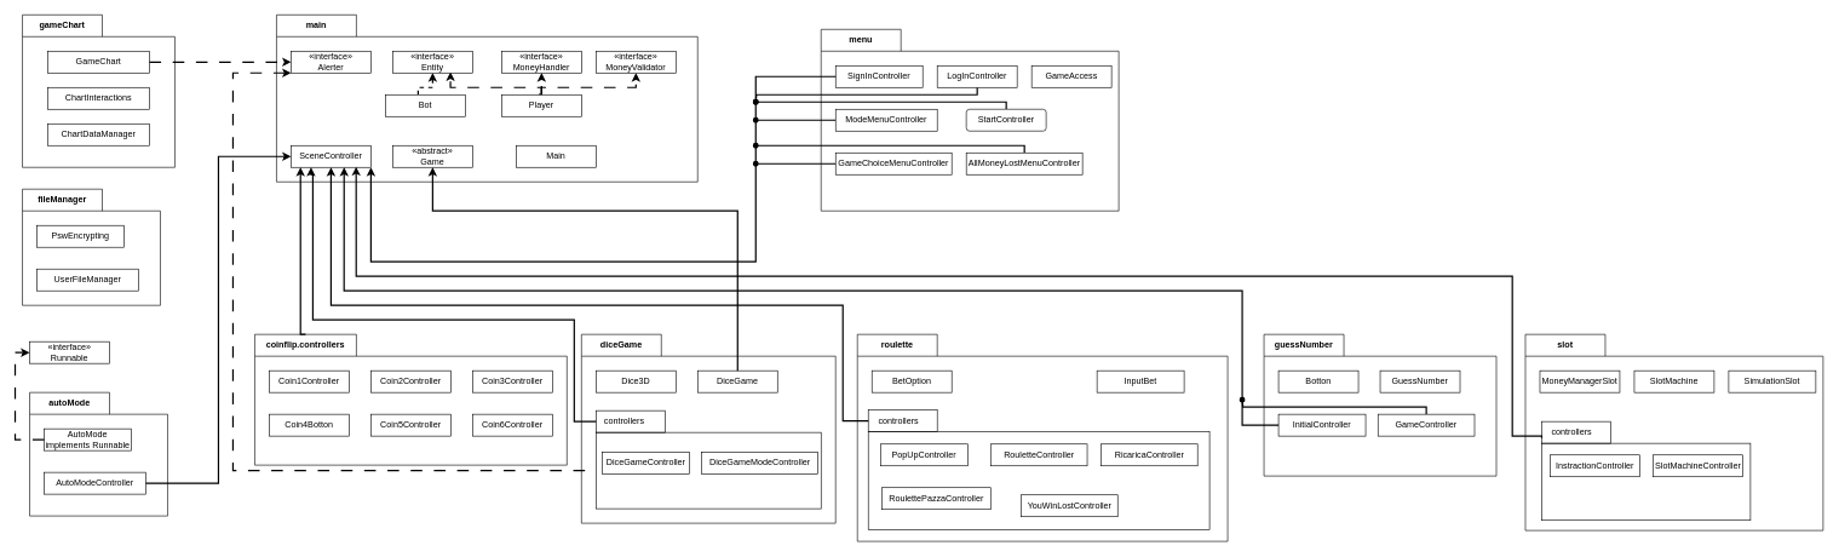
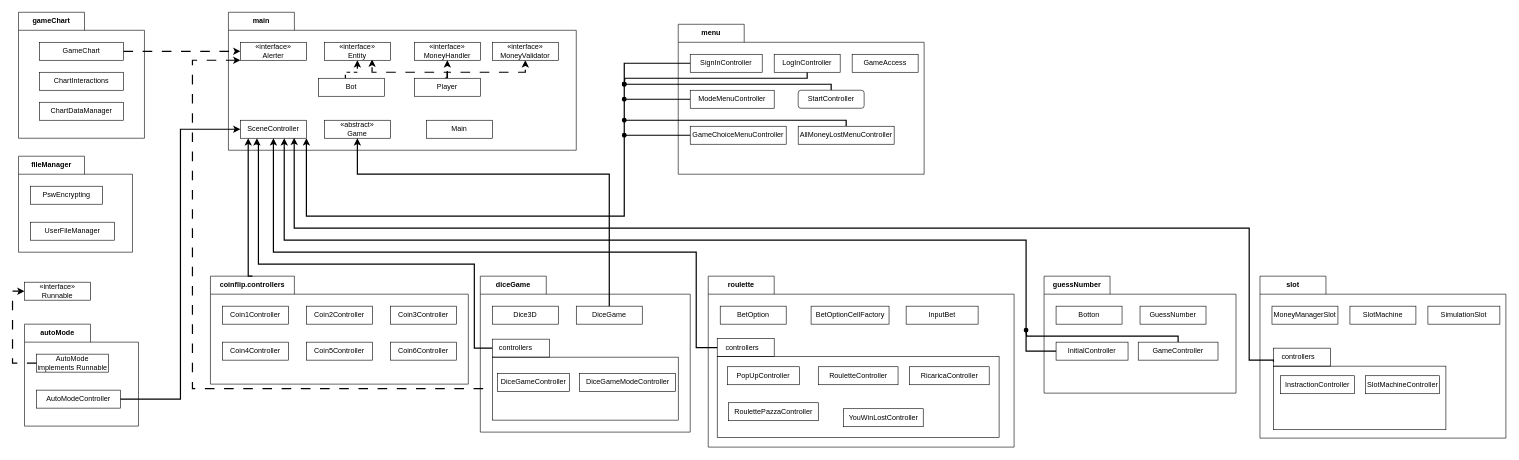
  <mxCell id="0" />
  <mxCell id="1" parent="0" />
  <mxCell id="2" value="main" style="shape=folder;fontStyle=1;tabWidth=110;tabHeight=30;tabPosition=left;html=1;boundedLbl=1;labelInHeader=1;container=1;collapsible=0;recursiveResize=0;whiteSpace=wrap;" parent="1" vertex="1"><mxGeometry x="380" y="20" width="580" height="230" as="geometry" /></mxCell>
  <mxCell id="3" value="&lt;div&gt;«interface»&lt;br&gt;&lt;/div&gt;Alerter" style="html=1;whiteSpace=wrap;" parent="2" vertex="1"><mxGeometry width="110" height="30" relative="1" as="geometry"><mxPoint x="20" y="50" as="offset" /></mxGeometry></mxCell>
  <mxCell id="4" value="&lt;div&gt;«interface»&lt;br&gt;&lt;/div&gt;MoneyHandler" style="html=1;whiteSpace=wrap;" parent="2" vertex="1"><mxGeometry x="310" y="50" width="110" height="30" as="geometry" /></mxCell>
  <mxCell id="5" style="edgeStyle=orthogonalEdgeStyle;rounded=0;orthogonalLoop=1;jettySize=auto;html=1;dashed=1;strokeWidth=2;" parent="2" source="6" target="15" edge="1"><mxGeometry relative="1" as="geometry"><Array as="points"><mxPoint x="195" y="100" /><mxPoint x="215" y="100" /></Array></mxGeometry></mxCell>
  <mxCell id="6" value="Bot" style="html=1;whiteSpace=wrap;" parent="2" vertex="1"><mxGeometry x="150" y="110" width="110" height="30" as="geometry" /></mxCell>
  <mxCell id="7" value="Main" style="html=1;whiteSpace=wrap;" parent="2" vertex="1"><mxGeometry x="330" y="180" width="110" height="30" as="geometry" /></mxCell>
  <mxCell id="8" value="SceneController" style="html=1;whiteSpace=wrap;" parent="2" vertex="1"><mxGeometry x="20" y="180" width="110" height="30" as="geometry" /></mxCell>
  <mxCell id="9" style="edgeStyle=orthogonalEdgeStyle;rounded=0;orthogonalLoop=1;jettySize=auto;html=1;exitX=0.464;exitY=-0.006;exitDx=0;exitDy=0;exitPerimeter=0;dashed=1;dashPattern=8 8;strokeWidth=2;" parent="2" source="12" target="4" edge="1"><mxGeometry relative="1" as="geometry"><Array as="points"><mxPoint x="365" y="110" /></Array></mxGeometry></mxCell>
  <mxCell id="10" style="edgeStyle=orthogonalEdgeStyle;rounded=0;orthogonalLoop=1;jettySize=auto;html=1;dashed=1;dashPattern=8 8;strokeWidth=2;" parent="2" source="12" target="13" edge="1"><mxGeometry relative="1" as="geometry"><Array as="points"><mxPoint x="365" y="100" /><mxPoint x="495" y="100" /></Array></mxGeometry></mxCell>
  <mxCell id="11" style="edgeStyle=orthogonalEdgeStyle;rounded=0;orthogonalLoop=1;jettySize=auto;html=1;entryX=0.723;entryY=0.954;entryDx=0;entryDy=0;entryPerimeter=0;dashed=1;dashPattern=8 8;strokeWidth=2;" parent="2" source="12" target="15" edge="1"><mxGeometry relative="1" as="geometry"><mxPoint x="240" y="90" as="targetPoint" /><Array as="points"><mxPoint x="365" y="100" /><mxPoint x="240" y="100" /></Array></mxGeometry></mxCell>
  <mxCell id="12" value="Player" style="html=1;whiteSpace=wrap;" parent="2" vertex="1"><mxGeometry x="310" y="110" width="110" height="30" as="geometry" /></mxCell>
  <mxCell id="13" value="&lt;div&gt;«interface»&lt;br&gt;&lt;/div&gt;MoneyValidator" style="html=1;whiteSpace=wrap;" parent="2" vertex="1"><mxGeometry x="440" y="50" width="110" height="30" as="geometry" /></mxCell>
  <mxCell id="14" value="&lt;div&gt;&lt;div&gt;«abstract»&lt;br&gt;&lt;/div&gt;&lt;/div&gt;Game" style="html=1;whiteSpace=wrap;" parent="2" vertex="1"><mxGeometry x="160" y="180" width="110" height="30" as="geometry" /></mxCell>
  <mxCell id="15" value="&lt;div&gt;«interface»&lt;br&gt;&lt;/div&gt;Entity" style="html=1;whiteSpace=wrap;" parent="2" vertex="1"><mxGeometry x="160" y="50" width="110" height="30" as="geometry" /></mxCell>
  <mxCell id="16" value="coinflip.controllers" style="shape=folder;fontStyle=1;tabWidth=140;tabHeight=30;tabPosition=left;html=1;boundedLbl=1;labelInHeader=1;container=1;collapsible=0;recursiveResize=0;whiteSpace=wrap;" parent="1" vertex="1"><mxGeometry x="350" y="460" width="430" height="180" as="geometry" /></mxCell>
  <mxCell id="17" value="Coin1Controller" style="html=1;whiteSpace=wrap;" parent="16" vertex="1"><mxGeometry width="110" height="30" relative="1" as="geometry"><mxPoint x="20" y="50" as="offset" /></mxGeometry></mxCell>
  <mxCell id="18" value="Coin2Controller" style="html=1;whiteSpace=wrap;" parent="16" vertex="1"><mxGeometry x="160" y="50" width="110" height="30" as="geometry" /></mxCell>
  <mxCell id="19" value="Coin3Controller" style="html=1;whiteSpace=wrap;" parent="16" vertex="1"><mxGeometry x="300" y="50" width="110" height="30" as="geometry" /></mxCell>
  <mxCell id="20" value="Coin6Controller" style="html=1;whiteSpace=wrap;" parent="16" vertex="1"><mxGeometry x="300" y="110" width="110" height="30" as="geometry" /></mxCell>
  <mxCell id="21" value="Coin5Controller" style="html=1;whiteSpace=wrap;" parent="16" vertex="1"><mxGeometry x="160" y="110" width="110" height="30" as="geometry" /></mxCell>
- <mxCell id="22" value="Coin4Botton" style="html=1;whiteSpace=wrap;" parent="16" vertex="1"><mxGeometry x="20" y="110" width="110" height="30" as="geometry" /></mxCell>
+ <mxCell id="22" value="Coin4Controller" style="html=1;whiteSpace=wrap;" parent="16" vertex="1"><mxGeometry x="20" y="110" width="110" height="30" as="geometry" /></mxCell>
  <mxCell id="23" value="diceGame" style="shape=folder;fontStyle=1;tabWidth=110;tabHeight=30;tabPosition=left;html=1;boundedLbl=1;labelInHeader=1;container=1;collapsible=0;recursiveResize=0;whiteSpace=wrap;" parent="1" vertex="1"><mxGeometry y="460" width="350" height="260" as="geometry" x="800" /></mxCell>
  <mxCell id="24" value="Dice3D" style="html=1;whiteSpace=wrap;" parent="23" vertex="1"><mxGeometry width="110" height="30" relative="1" as="geometry"><mxPoint x="20" y="50" as="offset" /></mxGeometry></mxCell>
  <mxCell id="25" value="DiceGame" style="html=1;whiteSpace=wrap;" parent="23" vertex="1"><mxGeometry x="160" y="50" width="110" height="30" as="geometry" /></mxCell>
  <mxCell id="26" value="DiceGameModeController" style="html=1;whiteSpace=wrap;" parent="23" vertex="1"><mxGeometry x="165.5" y="162" width="160" height="30" as="geometry" /></mxCell>
  <mxCell id="27" value="DiceGameController" style="html=1;whiteSpace=wrap;" parent="23" vertex="1"><mxGeometry x="28.5" y="162" width="120" height="30" as="geometry" /></mxCell>
  <mxCell id="28" value="classi estendono SceneController" style="text;html=1;align=center;verticalAlign=middle;whiteSpace=wrap;rounded=0;" parent="23" vertex="1"><mxGeometry x="25" y="210" width="300" height="30" as="geometry" /></mxCell>
  <mxCell id="29" value="" style="rounded=0;whiteSpace=wrap;html=1;fillColor=none;" parent="23" vertex="1"><mxGeometry x="20" y="105" width="95" height="30" as="geometry" /></mxCell>
  <mxCell id="30" value="controllers" style="text;html=1;align=center;verticalAlign=middle;whiteSpace=wrap;rounded=0;" parent="23" vertex="1"><mxGeometry x="28.5" y="105" width="60" height="30" as="geometry" /></mxCell>
  <mxCell id="31" value="" style="rounded=0;whiteSpace=wrap;html=1;fillColor=none;" parent="23" vertex="1"><mxGeometry x="20" y="135" width="310" height="105" as="geometry" /></mxCell>
  <mxCell id="32" value="" style="rounded=0;whiteSpace=wrap;html=1;strokeWidth=0;strokeColor=none;" parent="23" vertex="1"><mxGeometry x="50" y="200" width="250" height="30" as="geometry" /></mxCell>
  <mxCell id="33" value="menu" style="shape=folder;fontStyle=1;tabWidth=110;tabHeight=30;tabPosition=left;html=1;boundedLbl=1;labelInHeader=1;container=1;collapsible=0;recursiveResize=0;whiteSpace=wrap;" parent="1" vertex="1"><mxGeometry x="1130" y="40" width="410" height="250" as="geometry" /></mxCell>
  <mxCell id="34" value="GameAccess" style="html=1;whiteSpace=wrap;" parent="33" vertex="1"><mxGeometry width="110" height="30" relative="1" as="geometry"><mxPoint x="290" y="50" as="offset" /></mxGeometry></mxCell>
  <mxCell id="35" style="edgeStyle=orthogonalEdgeStyle;rounded=0;orthogonalLoop=1;jettySize=auto;html=1;endArrow=oval;endFill=1;strokeWidth=2;" parent="33" source="36" edge="1"><mxGeometry relative="1" as="geometry"><mxPoint x="-90" y="100" as="targetPoint" /><Array as="points"><mxPoint x="215" y="90" /><mxPoint x="-89" y="90" /></Array></mxGeometry></mxCell>
  <mxCell id="36" value="LogInController" style="html=1;whiteSpace=wrap;" parent="33" vertex="1"><mxGeometry x="160" y="50" width="110" height="30" as="geometry" /></mxCell>
  <mxCell id="37" style="edgeStyle=orthogonalEdgeStyle;rounded=0;orthogonalLoop=1;jettySize=auto;html=1;endArrow=oval;endFill=1;strokeWidth=2;" parent="33" source="38" edge="1"><mxGeometry relative="1" as="geometry"><mxPoint x="-90" y="185" as="targetPoint" /></mxGeometry></mxCell>
  <mxCell id="38" value="GameChoiceMenuController" style="html=1;whiteSpace=wrap;" parent="33" vertex="1"><mxGeometry x="20" y="170" width="160" height="30" as="geometry" /></mxCell>
  <mxCell id="39" value="SignInController" style="html=1;whiteSpace=wrap;" parent="33" vertex="1"><mxGeometry x="20" y="50" width="120" height="30" as="geometry" /></mxCell>
  <mxCell id="40" style="edgeStyle=orthogonalEdgeStyle;rounded=0;orthogonalLoop=1;jettySize=auto;html=1;endArrow=oval;endFill=1;strokeWidth=2;" parent="33" source="41" edge="1"><mxGeometry relative="1" as="geometry"><mxPoint x="-90" y="100" as="targetPoint" /><Array as="points"><mxPoint x="255" y="100" /><mxPoint x="-89" y="100" /></Array></mxGeometry></mxCell>
  <mxCell id="41" value="StartController" style="html=1;whiteSpace=wrap;rounded=1;" parent="33" vertex="1"><mxGeometry x="200" y="110" width="110" height="30" as="geometry" /></mxCell>
  <mxCell id="42" style="edgeStyle=orthogonalEdgeStyle;rounded=0;orthogonalLoop=1;jettySize=auto;html=1;endArrow=oval;endFill=1;strokeWidth=2;" parent="33" source="43" edge="1"><mxGeometry relative="1" as="geometry"><mxPoint x="-90" y="125" as="targetPoint" /></mxGeometry></mxCell>
  <mxCell id="43" value="ModeMenuController" style="html=1;whiteSpace=wrap;" parent="33" vertex="1"><mxGeometry x="20" y="110" width="140" height="30" as="geometry" /></mxCell>
  <mxCell id="44" style="edgeStyle=orthogonalEdgeStyle;rounded=0;orthogonalLoop=1;jettySize=auto;html=1;endArrow=oval;endFill=1;strokeWidth=2;" parent="33" source="45" edge="1"><mxGeometry relative="1" as="geometry"><mxPoint x="-90" y="160" as="targetPoint" /><Array as="points"><mxPoint x="280" y="160" /><mxPoint x="-89" y="160" /></Array></mxGeometry></mxCell>
  <mxCell id="45" value="AllMoneyLostMenu&lt;span style=&quot;background-color: transparent; color: light-dark(rgb(0, 0, 0), rgb(255, 255, 255));&quot;&gt;Controller&lt;/span&gt;" style="html=1;whiteSpace=wrap;" parent="33" vertex="1"><mxGeometry x="200" y="170" width="160" height="30" as="geometry" /></mxCell>
  <mxCell id="46" value="fileManager" style="shape=folder;fontStyle=1;tabWidth=110;tabHeight=30;tabPosition=left;html=1;boundedLbl=1;labelInHeader=1;container=1;collapsible=0;recursiveResize=0;whiteSpace=wrap;" parent="1" vertex="1"><mxGeometry x="30" y="260" width="190" height="160" as="geometry" /></mxCell>
  <mxCell id="47" value="PswEncrypting" style="html=1;whiteSpace=wrap;" parent="46" vertex="1"><mxGeometry x="20" y="50" width="120" height="30" as="geometry" /></mxCell>
  <mxCell id="48" value="UserFileManager" style="html=1;whiteSpace=wrap;" parent="46" vertex="1"><mxGeometry x="20" y="110" width="140" height="30" as="geometry" /></mxCell>
  <mxCell id="49" value="gameChart" style="shape=folder;fontStyle=1;tabWidth=110;tabHeight=30;tabPosition=left;html=1;boundedLbl=1;labelInHeader=1;container=1;collapsible=0;recursiveResize=0;whiteSpace=wrap;" parent="1" vertex="1"><mxGeometry x="30" y="20" width="210" height="210" as="geometry" /></mxCell>
  <mxCell id="50" value="ChartInteractions" style="html=1;whiteSpace=wrap;" parent="49" vertex="1"><mxGeometry x="35" y="100" width="140" height="30" as="geometry" /></mxCell>
  <mxCell id="51" value="GameChart" style="html=1;whiteSpace=wrap;" parent="49" vertex="1"><mxGeometry x="35" y="50" width="140" height="30" as="geometry" /></mxCell>
  <mxCell id="52" value="ChartDataManager" style="html=1;whiteSpace=wrap;" parent="49" vertex="1"><mxGeometry x="35" y="150" width="140" height="30" as="geometry" /></mxCell>
  <mxCell id="53" value="guessNumber" style="shape=folder;fontStyle=1;tabWidth=110;tabHeight=30;tabPosition=left;html=1;boundedLbl=1;labelInHeader=1;container=1;collapsible=0;recursiveResize=0;whiteSpace=wrap;" parent="1" vertex="1"><mxGeometry x="1740" y="460" width="320" height="195" as="geometry" /></mxCell>
  <mxCell id="54" value="Botton" style="html=1;whiteSpace=wrap;" parent="53" vertex="1"><mxGeometry width="110" height="30" relative="1" as="geometry"><mxPoint x="20" y="50" as="offset" /></mxGeometry></mxCell>
  <mxCell id="55" value="GuessNumber" style="html=1;whiteSpace=wrap;" parent="53" vertex="1"><mxGeometry x="160" y="50" width="110" height="30" as="geometry" /></mxCell>
  <mxCell id="56" style="edgeStyle=orthogonalEdgeStyle;rounded=0;orthogonalLoop=1;jettySize=auto;html=1;endArrow=oval;endFill=1;strokeWidth=2;" parent="53" source="57" edge="1"><mxGeometry relative="1" as="geometry"><mxPoint x="-30" y="90" as="targetPoint" /><Array as="points"><mxPoint x="224" y="100" /><mxPoint x="-29" y="100" /></Array></mxGeometry></mxCell>
  <mxCell id="57" value="GameController" style="html=1;whiteSpace=wrap;" parent="53" vertex="1"><mxGeometry x="157" y="110" width="133" height="30" as="geometry" /></mxCell>
  <mxCell id="58" value="InitialController" style="html=1;whiteSpace=wrap;" parent="53" vertex="1"><mxGeometry x="20" y="110" width="120" height="30" as="geometry" /></mxCell>
  <mxCell id="59" value="slot" style="shape=folder;fontStyle=1;tabWidth=110;tabHeight=30;tabPosition=left;html=1;boundedLbl=1;labelInHeader=1;container=1;collapsible=0;recursiveResize=0;whiteSpace=wrap;" parent="1" vertex="1"><mxGeometry x="2100" y="460" width="410" height="270" as="geometry" /></mxCell>
  <mxCell id="60" value="MoneyManagerSlot" style="html=1;whiteSpace=wrap;" parent="59" vertex="1"><mxGeometry width="110" height="30" relative="1" as="geometry"><mxPoint x="20" y="50" as="offset" /></mxGeometry></mxCell>
  <mxCell id="61" value="SimulationSlot" style="html=1;whiteSpace=wrap;" parent="59" vertex="1"><mxGeometry x="280" y="50" width="120" height="30" as="geometry" /></mxCell>
  <mxCell id="62" value="" style="rounded=0;whiteSpace=wrap;html=1;fillColor=none;" parent="59" vertex="1"><mxGeometry x="22.5" y="150" width="287.5" height="106" as="geometry" /></mxCell>
  <mxCell id="63" value="" style="rounded=0;whiteSpace=wrap;html=1;fillColor=none;" parent="59" vertex="1"><mxGeometry x="22.5" y="120" width="95" height="30" as="geometry" /></mxCell>
  <mxCell id="64" value="controllers" style="text;html=1;align=center;verticalAlign=middle;whiteSpace=wrap;rounded=0;" parent="59" vertex="1"><mxGeometry x="34" y="120" width="60" height="30" as="geometry" /></mxCell>
  <mxCell id="65" value="InstractionController" style="html=1;whiteSpace=wrap;" parent="59" vertex="1"><mxGeometry x="34" y="166" width="123.5" height="30" as="geometry" /></mxCell>
  <mxCell id="66" value="SlotMachineController" style="html=1;whiteSpace=wrap;" parent="59" vertex="1"><mxGeometry x="175.75" y="166" width="123.5" height="30" as="geometry" /></mxCell>
  <mxCell id="67" value="SlotMachine" style="html=1;whiteSpace=wrap;" parent="59" vertex="1"><mxGeometry x="150" y="50" width="110" height="30" as="geometry" /></mxCell>
  <mxCell id="68" value="autoMode" style="shape=folder;fontStyle=1;tabWidth=110;tabHeight=30;tabPosition=left;html=1;boundedLbl=1;labelInHeader=1;container=1;collapsible=0;recursiveResize=0;whiteSpace=wrap;" parent="1" vertex="1"><mxGeometry x="40" y="540" width="190" height="170" as="geometry" /></mxCell>
  <mxCell id="69" value="AutoMode implements Runnable" style="html=1;whiteSpace=wrap;" parent="68" vertex="1"><mxGeometry x="20" y="50" width="120" height="30" as="geometry" /></mxCell>
  <mxCell id="70" value="AutoModeController" style="html=1;whiteSpace=wrap;" parent="68" vertex="1"><mxGeometry x="20" y="110" width="140" height="30" as="geometry" /></mxCell>
  <mxCell id="71" style="edgeStyle=orthogonalEdgeStyle;rounded=0;orthogonalLoop=1;jettySize=auto;html=1;entryX=0;entryY=0.5;entryDx=0;entryDy=0;dashed=1;dashPattern=8 8;strokeWidth=2;" parent="1" source="51" target="3" edge="1"><mxGeometry relative="1" as="geometry" /></mxCell>
  <mxCell id="72" style="edgeStyle=orthogonalEdgeStyle;rounded=0;orthogonalLoop=1;jettySize=auto;html=1;entryX=0;entryY=0.5;entryDx=0;entryDy=0;exitX=1;exitY=0.5;exitDx=0;exitDy=0;strokeWidth=2;" parent="1" source="70" target="8" edge="1"><mxGeometry relative="1" as="geometry"><Array as="points"><mxPoint x="300" y="665" /><mxPoint x="300" y="215" /></Array></mxGeometry></mxCell>
  <mxCell id="73" style="edgeStyle=orthogonalEdgeStyle;rounded=0;orthogonalLoop=1;jettySize=auto;html=1;entryX=0.118;entryY=1;entryDx=0;entryDy=0;entryPerimeter=0;exitX=0;exitY=0;exitDx=70;exitDy=0;exitPerimeter=0;strokeWidth=2;" parent="1" source="16" target="8" edge="1"><mxGeometry relative="1" as="geometry"><Array as="points"><mxPoint x="413" y="460" /></Array></mxGeometry></mxCell>
  <mxCell id="74" value="roulette" style="shape=folder;fontStyle=1;tabWidth=110;tabHeight=30;tabPosition=left;html=1;boundedLbl=1;labelInHeader=1;container=1;collapsible=0;recursiveResize=0;whiteSpace=wrap;" parent="1" vertex="1"><mxGeometry x="1180" y="460" width="510" height="285" as="geometry" /></mxCell>
  <mxCell id="75" value="BetOption" style="html=1;whiteSpace=wrap;" parent="74" vertex="1"><mxGeometry width="110" height="30" relative="1" as="geometry"><mxPoint x="20" y="50" as="offset" /></mxGeometry></mxCell>
+ <mxCell id="76" value="BetOptionCellFactory" style="html=1;whiteSpace=wrap;" parent="74" vertex="1"><mxGeometry x="171.5" y="50" width="130" height="30" as="geometry" /></mxCell>
  <mxCell id="77" value="PopUpController" style="html=1;whiteSpace=wrap;" parent="74" vertex="1"><mxGeometry x="32" y="151" width="120" height="30" as="geometry" /></mxCell>
  <mxCell id="78" value="InputBet" style="html=1;whiteSpace=wrap;" parent="74" vertex="1"><mxGeometry x="330" y="50" width="120" height="30" as="geometry" /></mxCell>
  <mxCell id="79" value="RicaricaController" style="html=1;whiteSpace=wrap;" parent="74" vertex="1"><mxGeometry x="335.5" y="151" width="133" height="30" as="geometry" /></mxCell>
  <mxCell id="80" value="RouletteController" style="html=1;whiteSpace=wrap;" parent="74" vertex="1"><mxGeometry x="183.5" y="151" width="133" height="30" as="geometry" /></mxCell>
  <mxCell id="81" value="YouWinLostController" style="html=1;whiteSpace=wrap;" parent="74" vertex="1"><mxGeometry x="225.5" y="221" width="133" height="30" as="geometry" /></mxCell>
  <mxCell id="82" value="RoulettePazzaController" style="html=1;whiteSpace=wrap;" parent="74" vertex="1"><mxGeometry x="33.5" y="211" width="150" height="30" as="geometry" /></mxCell>
  <mxCell id="83" value="" style="rounded=0;whiteSpace=wrap;html=1;fillColor=none;" parent="74" vertex="1"><mxGeometry x="15" y="134" width="470" height="135" as="geometry" /></mxCell>
  <mxCell id="84" value="" style="rounded=0;whiteSpace=wrap;html=1;fillColor=none;" parent="74" vertex="1"><mxGeometry x="15" y="104" width="95" height="30" as="geometry" /></mxCell>
  <mxCell id="85" value="controllers" style="text;html=1;align=center;verticalAlign=middle;whiteSpace=wrap;rounded=0;" parent="74" vertex="1"><mxGeometry x="26.5" y="104" width="60" height="30" as="geometry" /></mxCell>
  <mxCell id="86" style="edgeStyle=orthogonalEdgeStyle;rounded=0;orthogonalLoop=1;jettySize=auto;html=1;entryX=0.664;entryY=1;entryDx=0;entryDy=0;entryPerimeter=0;strokeWidth=2;" parent="1" source="58" target="8" edge="1"><mxGeometry relative="1" as="geometry"><Array as="points"><mxPoint x="1710" y="585" /><mxPoint x="1710" y="400" /><mxPoint x="473" y="400" /></Array></mxGeometry></mxCell>
  <mxCell id="87" style="edgeStyle=orthogonalEdgeStyle;rounded=0;orthogonalLoop=1;jettySize=auto;html=1;entryX=0.5;entryY=1;entryDx=0;entryDy=0;strokeWidth=2;exitX=0;exitY=0.5;exitDx=0;exitDy=0;" parent="1" source="84" target="8" edge="1"><mxGeometry relative="1" as="geometry"><mxPoint x="1200" y="579" as="sourcePoint" /><Array as="points"><mxPoint x="1160" y="579" /><mxPoint x="1160" y="420" /><mxPoint x="455" y="420" /></Array></mxGeometry></mxCell>
  <mxCell id="88" style="edgeStyle=orthogonalEdgeStyle;rounded=0;orthogonalLoop=1;jettySize=auto;html=1;strokeWidth=2;" parent="1" source="39" edge="1"><mxGeometry relative="1" as="geometry"><mxPoint x="510" y="230" as="targetPoint" /><Array as="points"><mxPoint x="1040" y="105" /><mxPoint x="1040" y="360" /><mxPoint x="510" y="360" /></Array></mxGeometry></mxCell>
  <mxCell id="89" style="edgeStyle=orthogonalEdgeStyle;rounded=0;orthogonalLoop=1;jettySize=auto;html=1;entryX=0.5;entryY=1;entryDx=0;entryDy=0;strokeWidth=2;strokeColor=light-dark(#000000,#70E7FF);" parent="1" source="25" target="14" edge="1"><mxGeometry relative="1" as="geometry"><Array as="points"><mxPoint x="1015" y="290" /><mxPoint x="595" y="290" /></Array></mxGeometry></mxCell>
  <mxCell id="90" style="edgeStyle=orthogonalEdgeStyle;rounded=0;orthogonalLoop=1;jettySize=auto;html=1;entryX=0.25;entryY=1;entryDx=0;entryDy=0;strokeWidth=2;" parent="1" source="29" target="8" edge="1"><mxGeometry relative="1" as="geometry"><Array as="points"><mxPoint x="790" y="580" /><mxPoint x="790" y="440" /><mxPoint x="430" y="440" /><mxPoint x="430" y="240" /><mxPoint x="428" y="240" /></Array></mxGeometry></mxCell>
  <mxCell id="91" style="edgeStyle=orthogonalEdgeStyle;rounded=0;orthogonalLoop=1;jettySize=auto;html=1;exitX=0;exitY=0.75;exitDx=0;exitDy=0;strokeWidth=2;entryX=0.815;entryY=0.978;entryDx=0;entryDy=0;entryPerimeter=0;" parent="1" source="63" target="8" edge="1"><mxGeometry relative="1" as="geometry"><mxPoint x="2122.5" y="615" as="sourcePoint" /><mxPoint x="490" y="250" as="targetPoint" /><Array as="points"><mxPoint x="2123" y="600" /><mxPoint x="2082" y="600" /><mxPoint x="2082" y="380" /><mxPoint x="490" y="380" /></Array></mxGeometry></mxCell>
  <mxCell id="92" value="&lt;div&gt;«interface»&lt;br&gt;&lt;/div&gt;Runnable" style="html=1;whiteSpace=wrap;" parent="1" vertex="1"><mxGeometry x="40" y="470" width="110" height="30" as="geometry" /></mxCell>
  <mxCell id="93" style="edgeStyle=orthogonalEdgeStyle;rounded=0;orthogonalLoop=1;jettySize=auto;html=1;exitX=0;exitY=0.5;exitDx=0;exitDy=0;entryX=0;entryY=0.5;entryDx=0;entryDy=0;strokeWidth=2;dashed=1;dashPattern=8 8;" parent="1" source="69" target="92" edge="1"><mxGeometry relative="1" as="geometry"><Array as="points"><mxPoint x="20" y="605" /><mxPoint x="20" y="485" /></Array></mxGeometry></mxCell>
  <mxCell id="94" style="edgeStyle=orthogonalEdgeStyle;rounded=0;orthogonalLoop=1;jettySize=auto;html=1;exitX=0;exitY=1;exitDx=0;exitDy=0;entryX=0;entryY=0.5;entryDx=0;entryDy=0;endArrow=none;startFill=1;startArrow=classic;strokeWidth=2;dashed=1;dashPattern=8 8;" parent="1" source="3" target="31" edge="1"><mxGeometry relative="1" as="geometry"><Array as="points"><mxPoint x="320" y="100" /><mxPoint x="320" y="647" /></Array></mxGeometry></mxCell>
